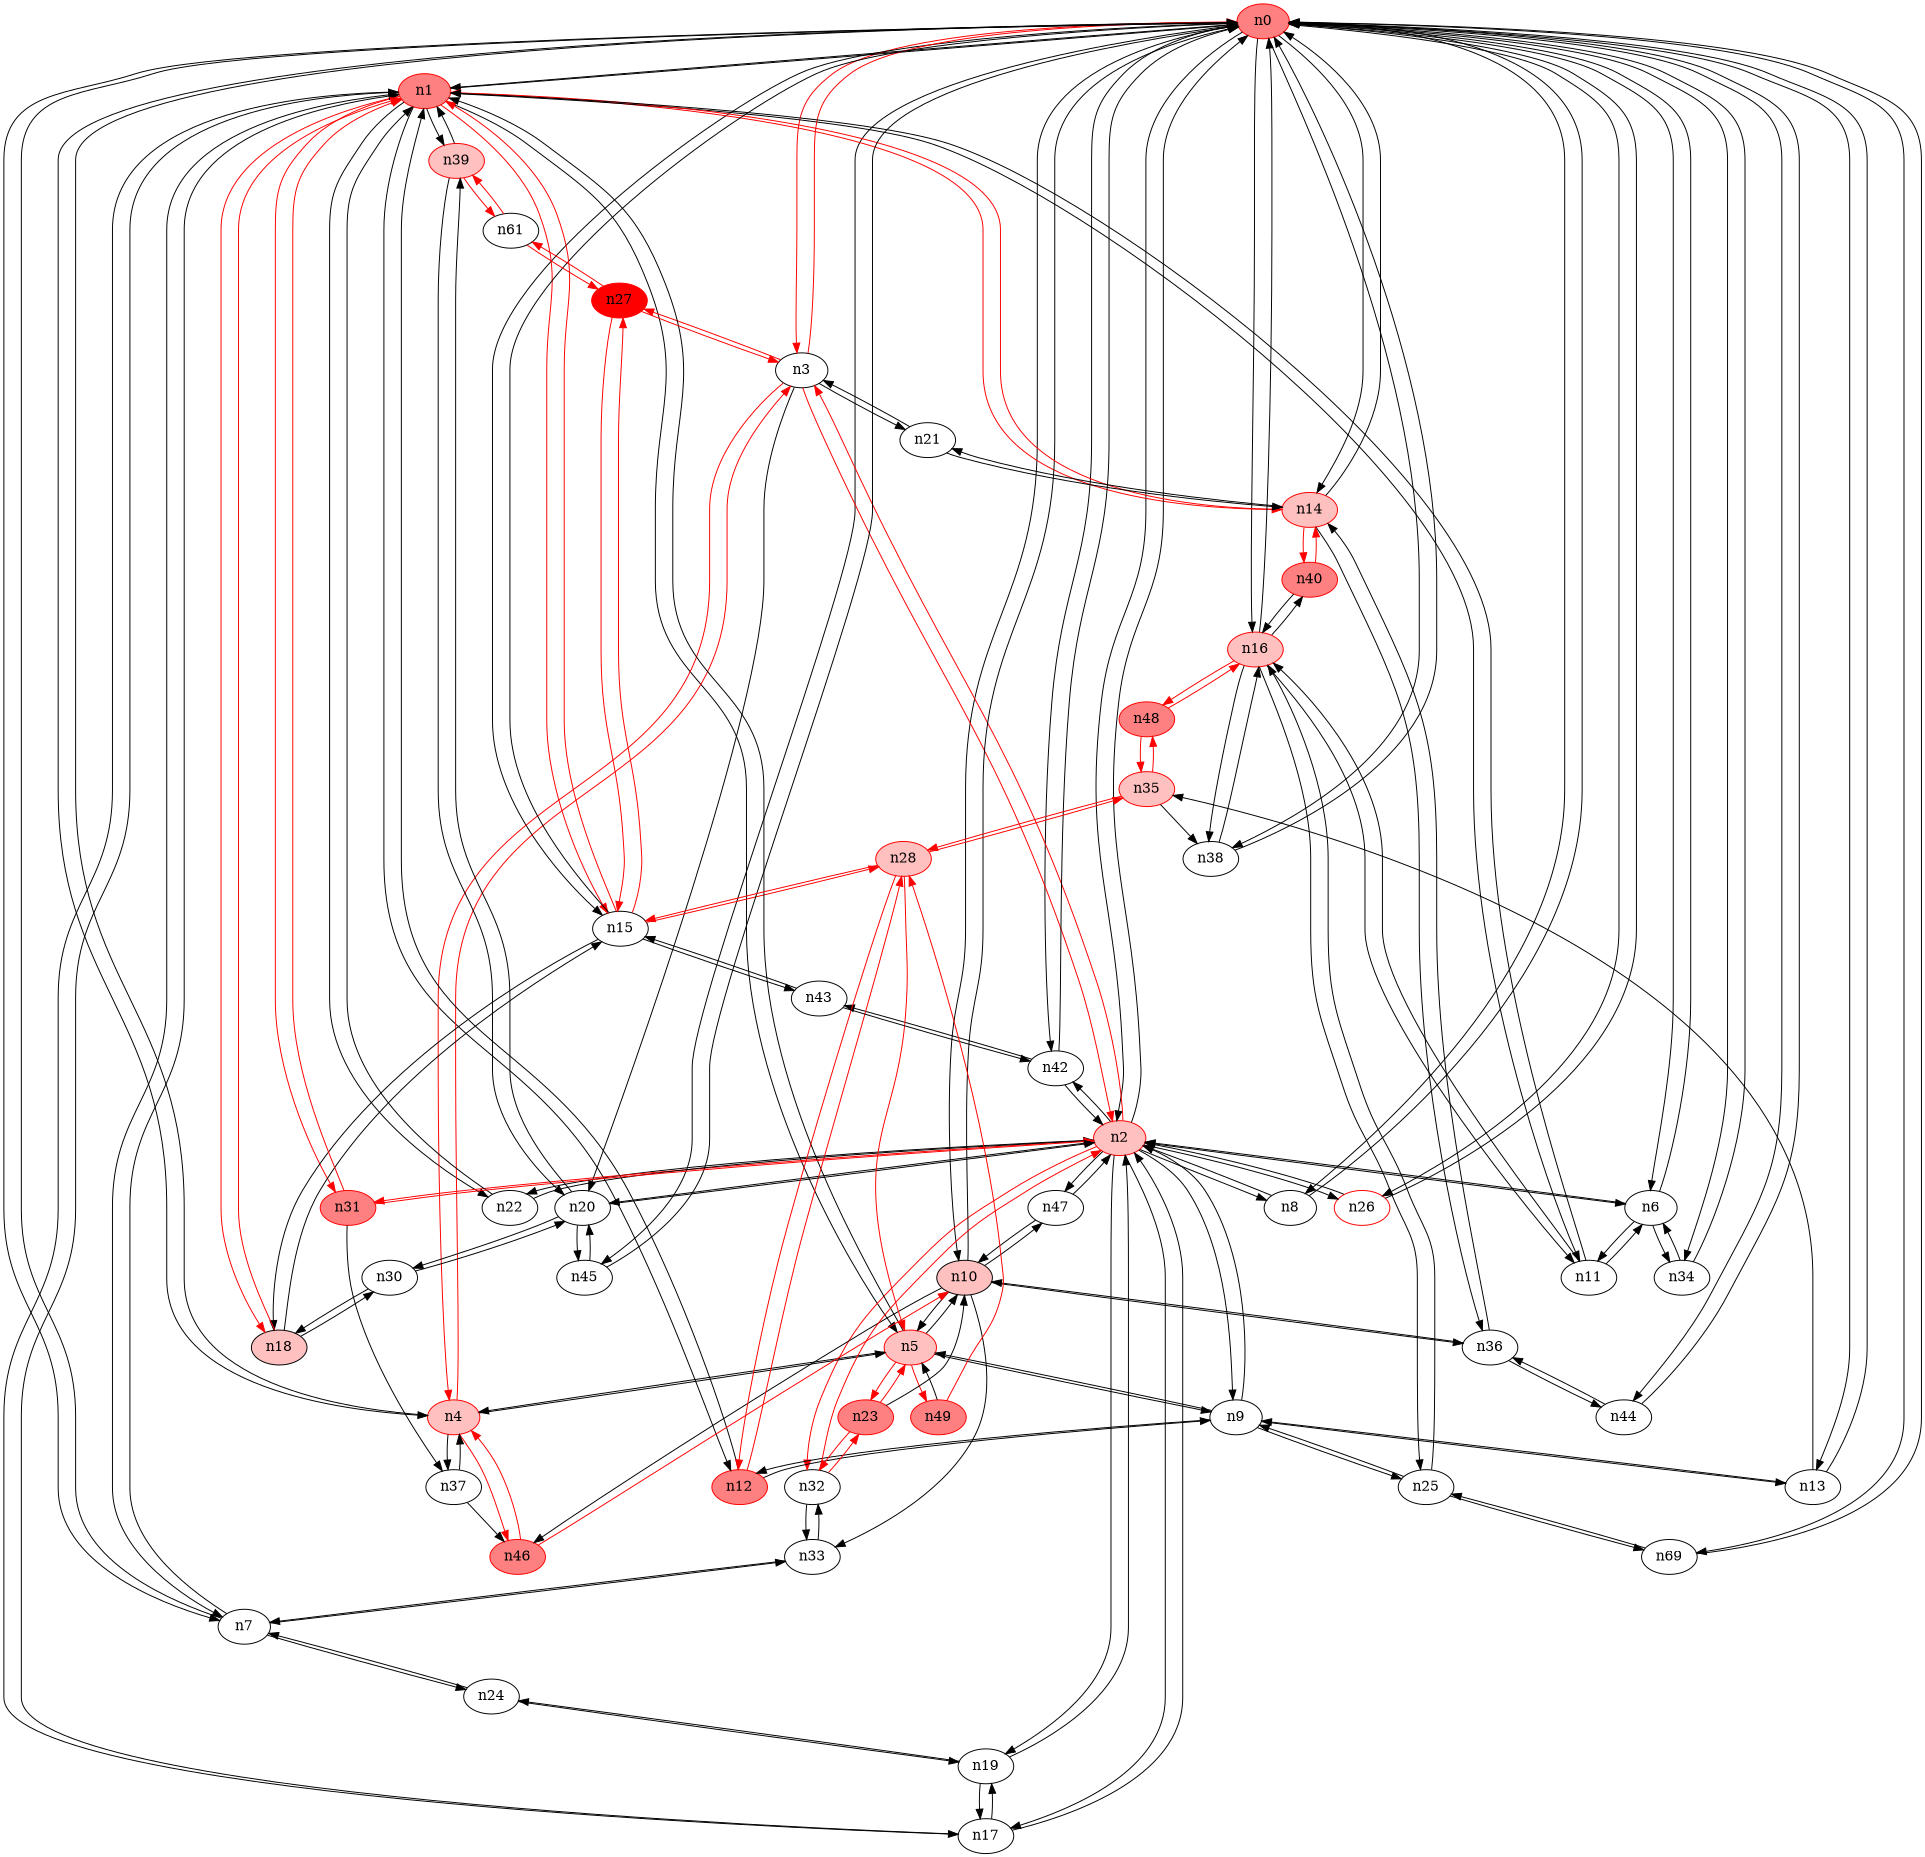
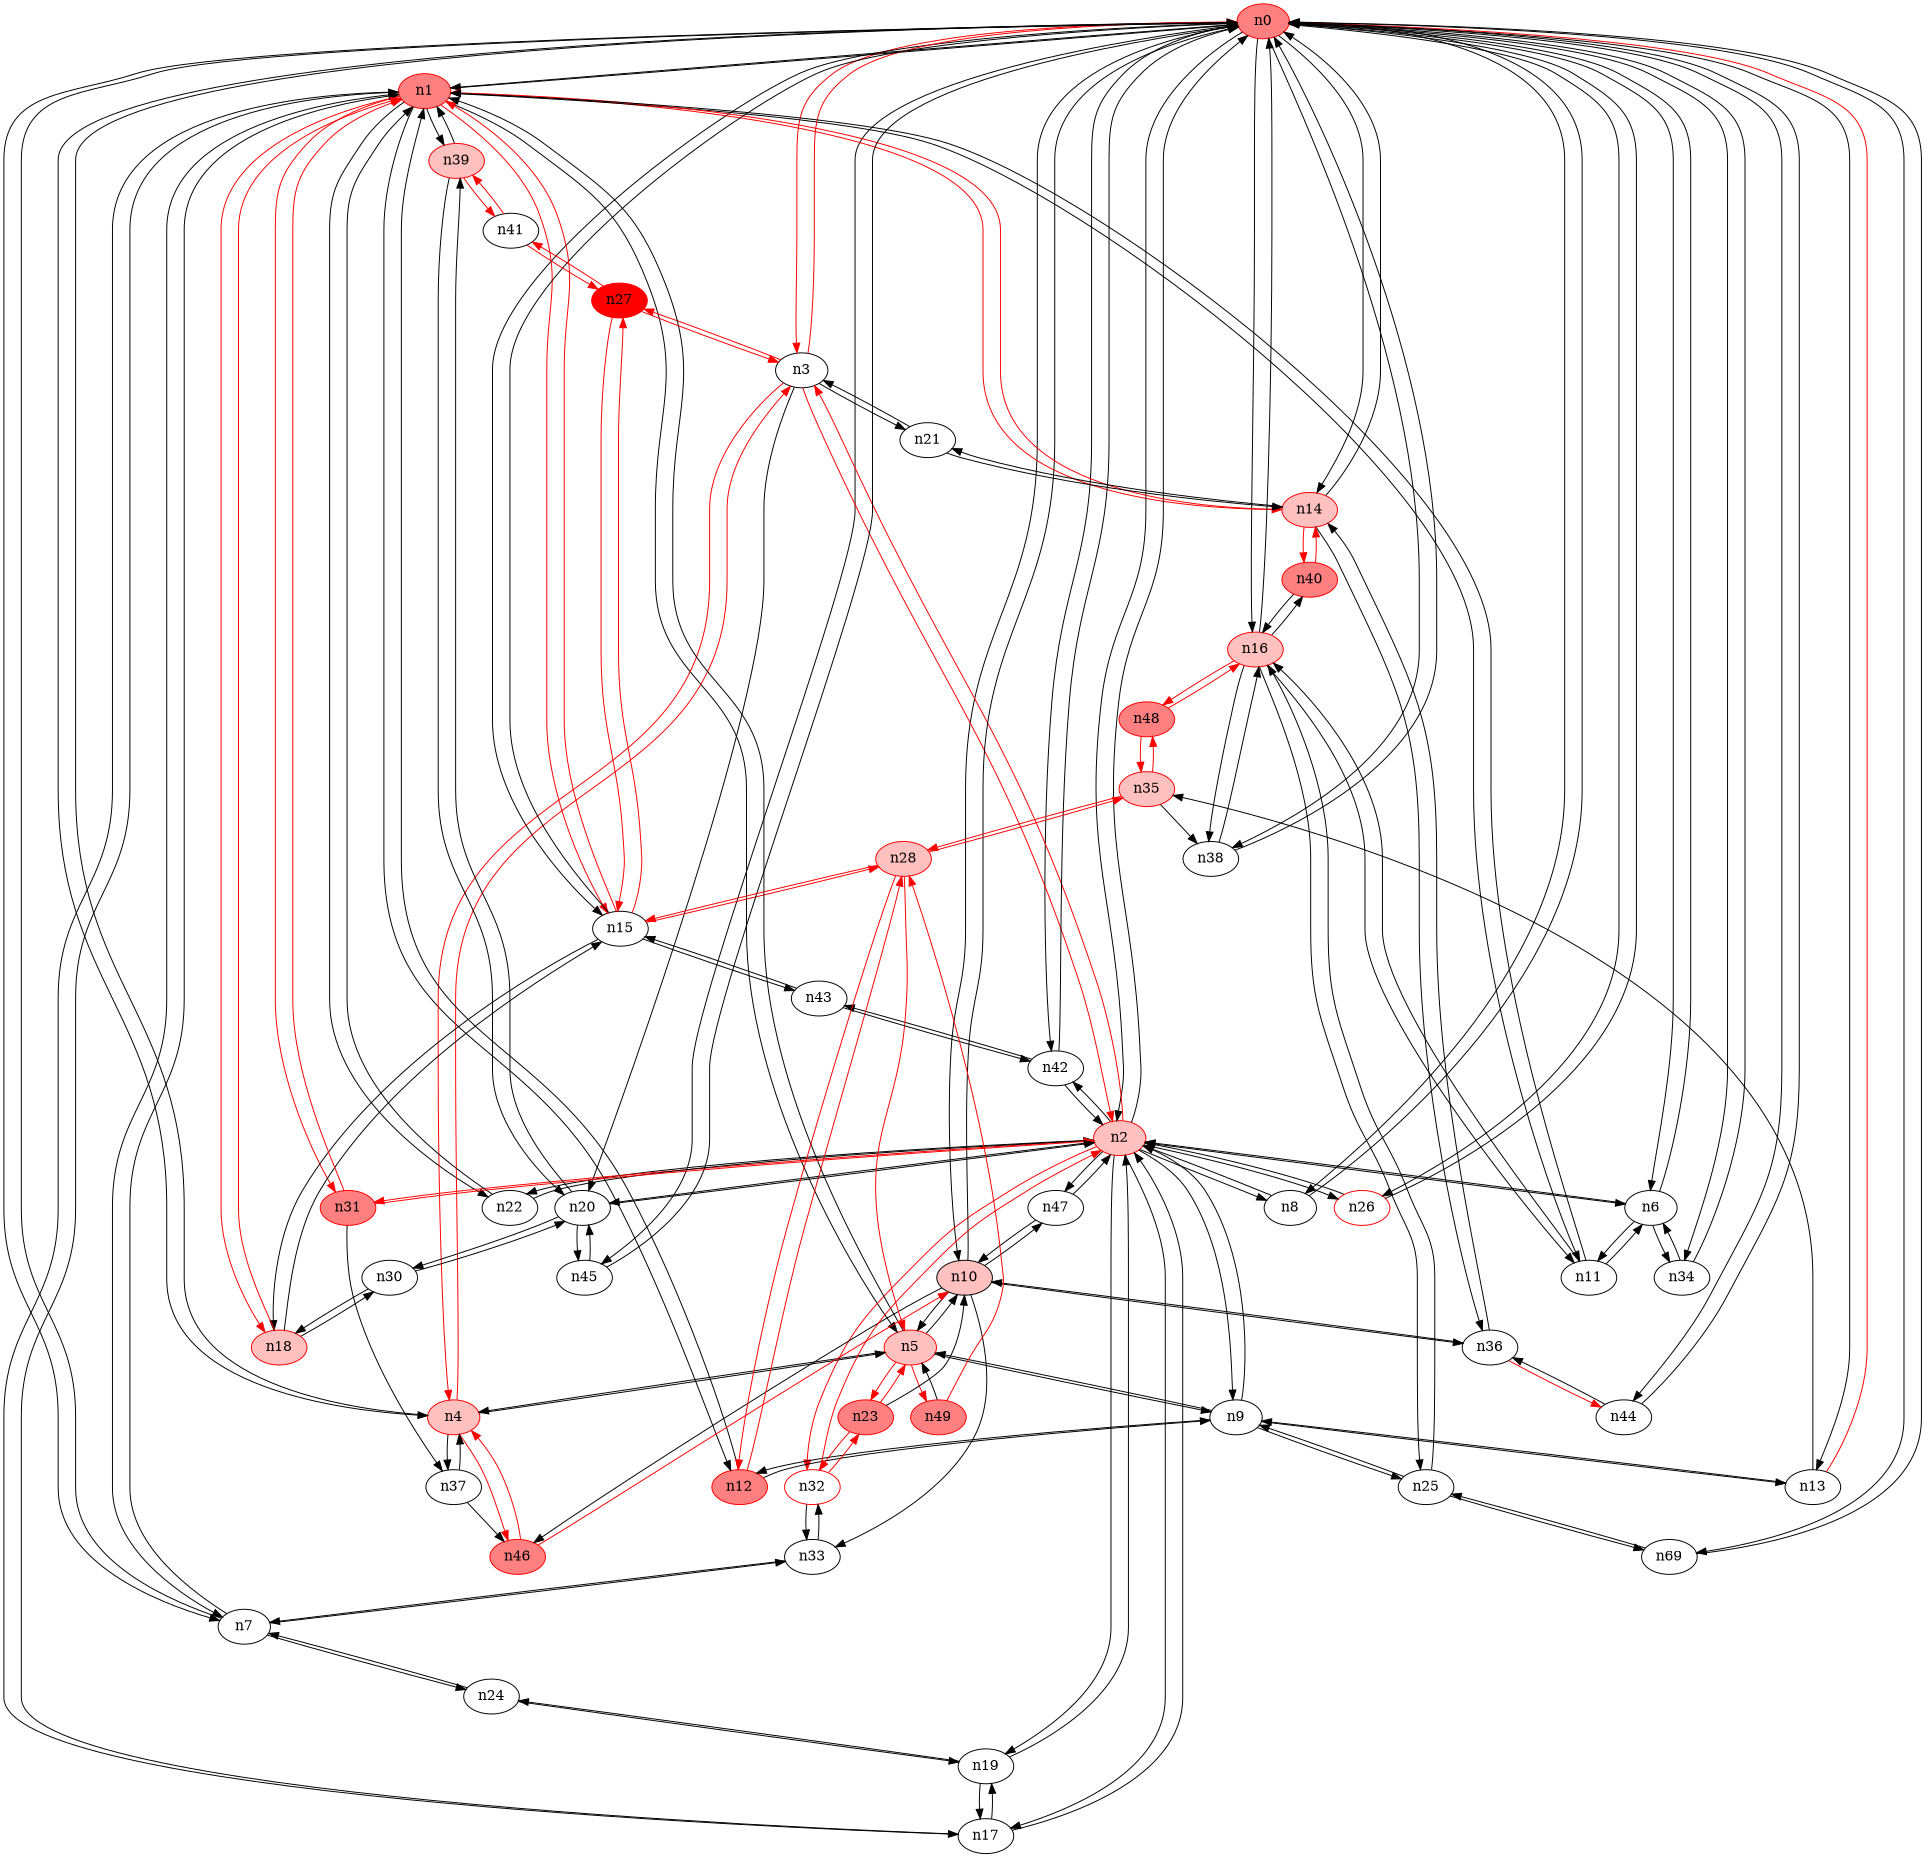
  strict digraph {
    node [type=switch]
    edge [dst_port=0 src_port=0]
    n0 [color="#FF0000" fillcolor="#FF8080" style=filled type=host]
    n1 [color="#FF0000" fillcolor="#FF8080" style=filled]
    n2 [color="#FF0000" fillcolor="#FFC0C0" style=filled type=host]
    n3
    n4 [color="#FF0000" fillcolor="#FFC0C0" style=filled type=host]
    n6
    n7
    n8
    n10 [color=black fillcolor="#FFC0C0" style=filled type=host]
    n13
    n14 [color="#FF0000" fillcolor="#FFC0C0" style=filled type=host]
    n15
    n16 [color="#FF0000" fillcolor="#FFC0C0" style=filled type=host]
    n26 [color="#FF0000"]
    n29 [label=n69]
    n34
    n38
    n42
    n44
    n45
    n5 [color="#FF0000" fillcolor="#FFC0C0" style=filled type=host]
    n11
    n12 [color="#FF0000" fillcolor="#FF8080" style=filled type=host]
    n17
-   n18 [color=black fillcolor="#FFC0C0" style=filled type=host]
+   n18 [color="#FF0000" fillcolor="#FFC0C0" style=filled type=host]
    n22
    n31 [color="#FF0000" fillcolor="#FF8080" style=filled]
    n39 [color="#FF0000" fillcolor="#FFC0C0" style=filled type=host]
    n9
    n19
    n20
-   n32
+   n32 [color="#FF0000"]
    n47
    n21
    n27 [color="#FF0000" fillcolor="#FF0000" style=filled]
    n37
    n46 [color="#FF0000" fillcolor="#FF8080" style=filled type=host]
    n24
    n33
    n36
    n35 [color="#FF0000" fillcolor="#FFC0C0" style=filled type=host]
    n40 [color="#FF0000" fillcolor="#FF8080" style=filled]
    n28 [color="#FF0000" fillcolor="#FFC0C0" style=filled type=host]
    n43
    n25
    n48 [color="#FF0000" fillcolor="#FF8080" style=filled type=host]
    n23 [color="#FF0000" fillcolor="#FF8080" style=filled]
    n49 [color="#FF0000" fillcolor="#FF8080" style=filled type=host]
    n30
-   n41 [label=n61]
+   n41
    n0 -> n1
    n0 -> n2
    n0 -> n3 [color="#FF0000"]
    n0 -> n4
    n0 -> n6
    n0 -> n7
    n0 -> n8
    n0 -> n10
    n0 -> n13
    n0 -> n14
    n0 -> n15
    n0 -> n16
    n0 -> n26
    n0 -> n29
    n0 -> n34
    n0 -> n38
    n0 -> n42
    n0 -> n44
    n0 -> n45
    n1 -> n0
    n1 -> n7
    n1 -> n14 [color="#FF0000"]
    n1 -> n15 [color="#FF0000"]
    n1 -> n5
    n1 -> n11
    n1 -> n12
    n1 -> n17
    n1 -> n18 [color="#FF0000"]
    n1 -> n22
    n1 -> n31 [color="#FF0000"]
    n1 -> n39
    n2 -> n0
    n2 -> n3 [color="#FF0000"]
    n2 -> n6
    n2 -> n8
    n2 -> n26
    n2 -> n42
    n2 -> n17
    n2 -> n22
    n2 -> n31 [color="#FF0000"]
    n2 -> n9
    n2 -> n19
    n2 -> n20
    n2 -> n32 [color="#FF0000"]
    n2 -> n47
    n3 -> n0 [color="#FF0000"]
    n3 -> n2 [color="#FF0000"]
    n3 -> n4 [color="#FF0000"]
    n3 -> n20
    n3 -> n21
    n3 -> n27 [color="#FF0000"]
    n4 -> n0
    n4 -> n3 [color="#FF0000"]
    n4 -> n5
    n4 -> n37
    n4 -> n46 [color="#FF0000"]
    n6 -> n0
    n6 -> n2
    n6 -> n34
    n6 -> n11
    n7 -> n0
    n7 -> n1
    n7 -> n24
    n7 -> n33
    n8 -> n0
    n8 -> n2
    n10 -> n0
    n10 -> n5
    n10 -> n47
    n10 -> n46 [color=black]
    n10 -> n33
    n10 -> n36
-   n13 -> n0
+   n13 -> n0 [color="#FF0000"]
    n13 -> n9
    n13 -> n35
    n14 -> n0
    n14 -> n1 [color="#FF0000"]
    n14 -> n21
    n14 -> n36
    n14 -> n40 [color="#FF0000"]
    n15 -> n0
    n15 -> n1 [color="#FF0000"]
    n15 -> n18
    n15 -> n27 [color="#FF0000"]
    n15 -> n28 [color="#FF0000"]
    n15 -> n43
    n16 -> n0
    n16 -> n38
    n16 -> n11
    n16 -> n40
    n16 -> n25
    n16 -> n48 [color="#FF0000"]
    n26 -> n0
    n26 -> n2
    n29 -> n0
    n29 -> n25
    n34 -> n0
    n34 -> n6
    n38 -> n0
    n38 -> n16
    n42 -> n0
    n42 -> n2
    n42 -> n43
    n44 -> n0
    n44 -> n36
    n45 -> n0
    n45 -> n20
    n5 -> n1
    n5 -> n4
    n5 -> n10
    n5 -> n9
    n5 -> n23 [color="#FF0000"]
    n5 -> n49 [color="#FF0000"]
    n11 -> n1
    n11 -> n6
    n11 -> n16
    n12 -> n1
    n12 -> n9
    n12 -> n28 [color="#FF0000"]
    n17 -> n1
    n17 -> n2
    n17 -> n19
    n18 -> n1 [color="#FF0000"]
    n18 -> n15
    n18 -> n30
    n22 -> n1
    n22 -> n2
    n31 -> n1 [color="#FF0000"]
    n31 -> n2 [color="#FF0000"]
    n31 -> n37
    n39 -> n1
    n39 -> n20
    n39 -> n41 [color="#FF0000"]
    n9 -> n2
    n9 -> n13
    n9 -> n5
    n9 -> n12
    n9 -> n25
    n19 -> n2
    n19 -> n17
    n19 -> n24
    n20 -> n2
    n20 -> n45
    n20 -> n39
    n20 -> n30
    n32 -> n2 [color="#FF0000"]
    n32 -> n33
    n32 -> n23 [color="#FF0000"]
    n47 -> n2
    n47 -> n10
    n21 -> n3
    n21 -> n14
    n27 -> n3 [color="#FF0000"]
    n27 -> n15 [color="#FF0000"]
    n27 -> n41 [color="#FF0000"]
    n37 -> n4
    n37 -> n46
    n46 -> n4 [color="#FF0000"]
    n46 -> n10 [color="#FF0000"]
    n24 -> n7
    n24 -> n19
    n33 -> n7
    n33 -> n32
    n36 -> n10
    n36 -> n14
-   n36 -> n44
+   n36 -> n44 [color="#FF0000"]
    n35 -> n38
    n35 -> n28 [color="#FF0000"]
    n35 -> n48 [color="#FF0000"]
    n40 -> n14 [color="#FF0000"]
    n40 -> n16
    n28 -> n15 [color="#FF0000"]
    n28 -> n5 [color="#FF0000"]
    n28 -> n12 [color="#FF0000"]
    n28 -> n35 [color="#FF0000"]
    n43 -> n15
    n43 -> n42
    n25 -> n16
    n25 -> n29
    n25 -> n9
    n48 -> n16 [color="#FF0000"]
    n48 -> n35 [color="#FF0000"]
    n23 -> n10
    n23 -> n5 [color="#FF0000"]
    n23 -> n32 [color="#FF0000"]
    n49 -> n5
    n49 -> n28 [color="#FF0000"]
    n30 -> n18
    n30 -> n20
    n41 -> n39 [color="#FF0000"]
    n41 -> n27 [color="#FF0000"]
  }
